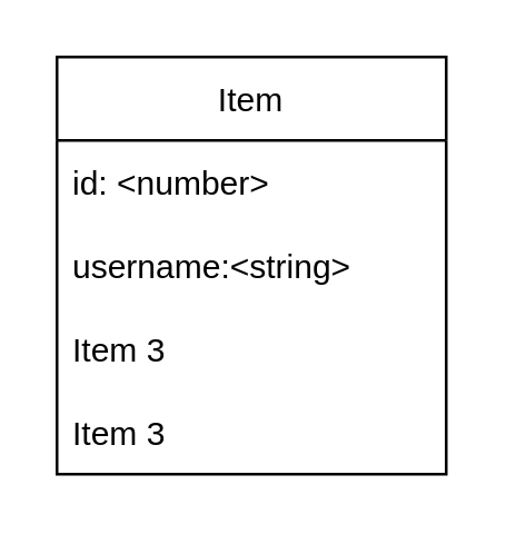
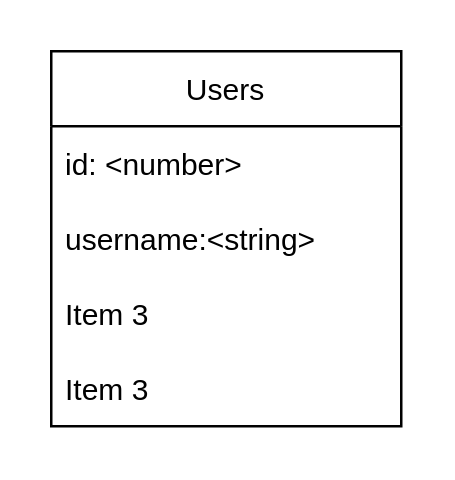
  <mxCell id="0" />
  <mxCell id="1" parent="0" />
- <mxCell id="2" value="Item" style="swimlane;fontStyle=0;childLayout=stackLayout;horizontal=1;startSize=30;horizontalStack=0;resizeParent=1;resizeParentMax=0;resizeLast=0;collapsible=1;marginBottom=0;" vertex="1" parent="1"><mxGeometry x="20" y="20" width="140" height="150" as="geometry"><mxRectangle x="1110" y="60" width="50" height="30" as="alternateBounds" /></mxGeometry></mxCell>
+ <mxCell id="2" value="Users" style="swimlane;fontStyle=0;childLayout=stackLayout;horizontal=1;startSize=30;horizontalStack=0;resizeParent=1;resizeParentMax=0;resizeLast=0;collapsible=1;marginBottom=0;" vertex="1" parent="1"><mxGeometry x="20" y="20" width="140" height="150" as="geometry"><mxRectangle x="1110" y="60" width="50" height="30" as="alternateBounds" /></mxGeometry></mxCell>
  <mxCell id="3" value="id: &lt;number&gt;" style="text;strokeColor=none;fillColor=none;align=left;verticalAlign=middle;spacingLeft=4;spacingRight=4;overflow=hidden;points=[[0,0.5],[1,0.5]];portConstraint=eastwest;rotatable=0;" vertex="1" parent="2"><mxGeometry y="30" width="140" height="30" as="geometry" /></mxCell>
  <mxCell id="4" value="username:&lt;string&gt;" style="text;strokeColor=none;fillColor=none;align=left;verticalAlign=middle;spacingLeft=4;spacingRight=4;overflow=hidden;points=[[0,0.5],[1,0.5]];portConstraint=eastwest;rotatable=0;" vertex="1" parent="2"><mxGeometry y="60" width="140" height="30" as="geometry" /></mxCell>
  <mxCell id="5" value="Item 3" style="text;strokeColor=none;fillColor=none;align=left;verticalAlign=middle;spacingLeft=4;spacingRight=4;overflow=hidden;points=[[0,0.5],[1,0.5]];portConstraint=eastwest;rotatable=0;" vertex="1" parent="2"><mxGeometry y="90" width="140" height="30" as="geometry" /></mxCell>
  <mxCell id="6" value="Item 3" style="text;strokeColor=none;fillColor=none;align=left;verticalAlign=middle;spacingLeft=4;spacingRight=4;overflow=hidden;points=[[0,0.5],[1,0.5]];portConstraint=eastwest;rotatable=0;" vertex="1" parent="2"><mxGeometry y="120" width="140" height="30" as="geometry" /></mxCell>
